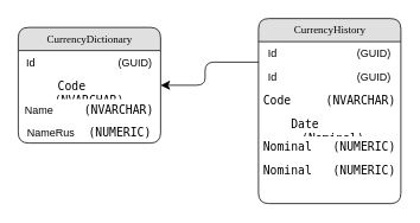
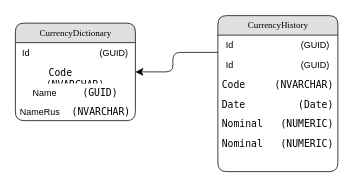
  <mxCell id="0" />
  <mxCell id="1" parent="0" />
  <mxCell id="2" value="CurrencyDictionary" style="swimlane;html=1;fontStyle=0;childLayout=stackLayout;horizontal=1;startSize=26;fillColor=#e0e0e0;horizontalStack=0;resizeParent=1;resizeLast=0;collapsible=1;marginBottom=0;swimlaneFillColor=#ffffff;align=center;rounded=1;shadow=0;comic=0;labelBackgroundColor=none;strokeWidth=1;fontFamily=Verdana;fontSize=12" parent="1" vertex="1"><mxGeometry x="20" y="30" width="160" height="130" as="geometry" /></mxCell>
  <mxCell id="3" value="Id&amp;nbsp; &amp;nbsp; &amp;nbsp; &amp;nbsp; &amp;nbsp; &amp;nbsp; &amp;nbsp; &amp;nbsp; &amp;nbsp; &amp;nbsp; &amp;nbsp; &amp;nbsp; &amp;nbsp; &amp;nbsp; (GUID)" style="text;html=1;strokeColor=none;spacingLeft=4;spacingRight=4;whiteSpace=wrap;overflow=hidden;rotatable=0;points=[[0,0.5],[1,0.5]];portConstraint=eastwest;align=center;" parent="2" vertex="1"><mxGeometry y="26" width="160" height="26" as="geometry" /></mxCell>
  <mxCell id="4" value="&lt;span style=&quot;font-family: monospace ; font-size: 13px&quot;&gt;Code&amp;nbsp; &amp;nbsp; &amp;nbsp; (NVARCHAR)&lt;/span&gt;" style="text;html=1;strokeColor=none;spacingLeft=4;spacingRight=4;whiteSpace=wrap;overflow=hidden;rotatable=0;points=[[0,0.5],[1,0.5]];portConstraint=eastwest;align=center;" vertex="1" parent="2"><mxGeometry y="52" width="160" height="26" as="geometry" /></mxCell>
- <mxCell id="5" value="Name&amp;nbsp;&lt;span style=&quot;font-family: monospace ; font-size: 13px&quot;&gt;&amp;nbsp; &amp;nbsp; (NVARCHAR)&lt;/span&gt;" style="text;html=1;strokeColor=none;fillColor=none;spacingLeft=4;spacingRight=4;whiteSpace=wrap;overflow=hidden;rotatable=0;points=[[0,0.5],[1,0.5]];portConstraint=eastwest;align=center;" parent="2" vertex="1"><mxGeometry y="78" width="160" height="26" as="geometry" /></mxCell>
- <mxCell id="6" value="NameRus&lt;span style=&quot;font-family: monospace ; font-size: 13px&quot;&gt;&amp;nbsp; (NUMERIC)&lt;/span&gt;" style="text;html=1;strokeColor=none;fillColor=none;spacingLeft=4;spacingRight=4;whiteSpace=wrap;overflow=hidden;rotatable=0;points=[[0,0.5],[1,0.5]];portConstraint=eastwest;align=center;" parent="2" vertex="1"><mxGeometry y="104" width="160" height="26" as="geometry" /></mxCell>
+ <mxCell id="5" value="Name&amp;nbsp;&lt;span style=&quot;font-family: monospace ; font-size: 13px&quot;&gt;&amp;nbsp; &amp;nbsp; (GUID)&lt;/span&gt;" style="text;html=1;strokeColor=none;fillColor=none;spacingLeft=4;spacingRight=4;whiteSpace=wrap;overflow=hidden;rotatable=0;points=[[0,0.5],[1,0.5]];portConstraint=eastwest;align=center;" parent="2" vertex="1"><mxGeometry y="78" width="160" height="26" as="geometry" /></mxCell>
+ <mxCell id="6" value="NameRus&lt;span style=&quot;font-family: monospace ; font-size: 13px&quot;&gt;&amp;nbsp; (NVARCHAR)&lt;/span&gt;" style="text;html=1;strokeColor=none;fillColor=none;spacingLeft=4;spacingRight=4;whiteSpace=wrap;overflow=hidden;rotatable=0;points=[[0,0.5],[1,0.5]];portConstraint=eastwest;align=center;" parent="2" vertex="1"><mxGeometry y="104" width="160" height="26" as="geometry" /></mxCell>
  <mxCell id="7" value="CurrencyHistory" style="swimlane;html=1;fontStyle=0;childLayout=stackLayout;horizontal=1;startSize=26;fillColor=#e0e0e0;horizontalStack=0;resizeParent=1;resizeLast=0;collapsible=1;marginBottom=0;swimlaneFillColor=#ffffff;align=center;rounded=1;shadow=0;comic=0;labelBackgroundColor=none;strokeWidth=1;fontFamily=Verdana;fontSize=12" parent="1" vertex="1"><mxGeometry x="290" y="20" width="160" height="208" as="geometry" /></mxCell>
  <mxCell id="8" value="Id&amp;nbsp; &amp;nbsp; &amp;nbsp; &amp;nbsp; &amp;nbsp; &amp;nbsp; &amp;nbsp; &amp;nbsp; &amp;nbsp; &amp;nbsp; &amp;nbsp; &amp;nbsp; &amp;nbsp; &amp;nbsp;(GUID)" style="text;html=1;strokeColor=none;spacingLeft=4;spacingRight=4;whiteSpace=wrap;overflow=hidden;rotatable=0;points=[[0,0.5],[1,0.5]];portConstraint=eastwest;align=center;" vertex="1" parent="7"><mxGeometry y="26" width="160" height="26" as="geometry" /></mxCell>
  <mxCell id="9" value="Id&amp;nbsp; &amp;nbsp; &amp;nbsp; &amp;nbsp; &amp;nbsp; &amp;nbsp; &amp;nbsp; &amp;nbsp; &amp;nbsp; &amp;nbsp; &amp;nbsp; &amp;nbsp; &amp;nbsp; &amp;nbsp;(GUID)" style="text;html=1;strokeColor=none;spacingLeft=4;spacingRight=4;whiteSpace=wrap;overflow=hidden;rotatable=0;points=[[0,0.5],[1,0.5]];portConstraint=eastwest;align=center;" vertex="1" parent="7"><mxGeometry y="52" width="160" height="26" as="geometry" /></mxCell>
  <mxCell id="10" value="&lt;span style=&quot;font-family: monospace ; font-size: 13px&quot;&gt;Code&amp;nbsp; &amp;nbsp; &amp;nbsp;(NVARCHAR)&lt;/span&gt;" style="text;html=1;strokeColor=none;spacingLeft=4;spacingRight=4;whiteSpace=wrap;overflow=hidden;rotatable=0;points=[[0,0.5],[1,0.5]];portConstraint=eastwest;align=center;" vertex="1" parent="7"><mxGeometry y="78" width="160" height="26" as="geometry" /></mxCell>
- <mxCell id="11" value="&lt;span style=&quot;font-family: monospace ; font-size: 13px&quot;&gt;Date&amp;nbsp; &amp;nbsp; &amp;nbsp; &amp;nbsp; &amp;nbsp;(Nominal)&lt;/span&gt;" style="text;html=1;strokeColor=none;spacingLeft=4;spacingRight=4;whiteSpace=wrap;overflow=hidden;rotatable=0;points=[[0,0.5],[1,0.5]];portConstraint=eastwest;align=center;" vertex="1" parent="7"><mxGeometry y="104" width="160" height="26" as="geometry" /></mxCell>
+ <mxCell id="11" value="&lt;span style=&quot;font-family: monospace ; font-size: 13px&quot;&gt;Date&amp;nbsp; &amp;nbsp; &amp;nbsp; &amp;nbsp; &amp;nbsp;(Date)&lt;/span&gt;" style="text;html=1;strokeColor=none;spacingLeft=4;spacingRight=4;whiteSpace=wrap;overflow=hidden;rotatable=0;points=[[0,0.5],[1,0.5]];portConstraint=eastwest;align=center;" vertex="1" parent="7"><mxGeometry y="104" width="160" height="26" as="geometry" /></mxCell>
  <mxCell id="12" value="&lt;span style=&quot;font-family: monospace ; font-size: 13px&quot;&gt;Nominal&amp;nbsp; &amp;nbsp;(NUMERIC)&lt;/span&gt;" style="text;html=1;strokeColor=none;spacingLeft=4;spacingRight=4;whiteSpace=wrap;overflow=hidden;rotatable=0;points=[[0,0.5],[1,0.5]];portConstraint=eastwest;align=center;" vertex="1" parent="7"><mxGeometry y="130" width="160" height="26" as="geometry" /></mxCell>
  <mxCell id="13" value="&lt;span style=&quot;font-family: monospace ; font-size: 13px&quot;&gt;Nominal&amp;nbsp; &amp;nbsp;(&lt;/span&gt;&lt;span style=&quot;font-family: monospace ; font-size: 13px&quot;&gt;NUMERIC&lt;/span&gt;&lt;span style=&quot;font-family: monospace ; font-size: 13px&quot;&gt;)&lt;/span&gt;" style="text;html=1;strokeColor=none;spacingLeft=4;spacingRight=4;whiteSpace=wrap;overflow=hidden;rotatable=0;points=[[0,0.5],[1,0.5]];portConstraint=eastwest;align=center;" vertex="1" parent="7"><mxGeometry y="156" width="160" height="26" as="geometry" /></mxCell>
  <mxCell id="14" style="edgeStyle=orthogonalEdgeStyle;html=1;entryX=1;entryY=0.5;labelBackgroundColor=none;startFill=0;startSize=8;endFill=1;endSize=8;fontFamily=Verdana;fontSize=12;entryDx=0;entryDy=0;" parent="1" source="8" target="4" edge="1"><mxGeometry relative="1" as="geometry"><mxPoint x="330" y="69" as="sourcePoint" /><Array as="points"><mxPoint x="230" y="69" /><mxPoint x="230" y="95" /></Array></mxGeometry></mxCell>
